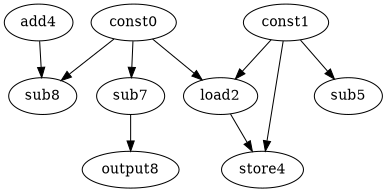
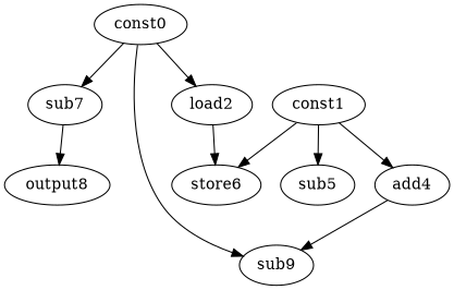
  digraph {
    node [opcode=sub]
    edge [operand=0]
    const0 [opcode=const]
    load2 [opcode=load]
    sub7
-   sub9 [label=sub8]
-   store6 [opcode=store label=store4]
+   sub9
+   store6 [opcode=store]
    output8 [opcode=output]
    const1 [opcode=const]
    add4 [opcode=add]
    sub5
    const0 -> load2
    const0 -> sub7
    const0 -> sub9
    load2 -> store6 [operand=1]
    sub7 -> output8
    const1 -> store6
-   const1 -> load2
+   const1 -> add4
    const1 -> sub5
    add4 -> sub9 [operand=1]
  }
